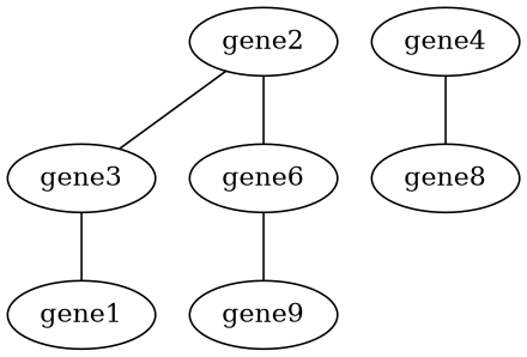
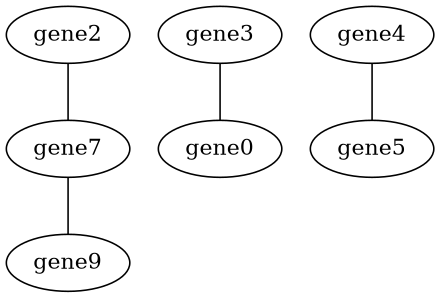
  strict graph {
    edge [weight=1]
    gene2
    gene3
-   gene6
-   gene1
+   gene6 [label=gene7]
+   gene1 [label=gene0]
    n5 [label=gene9]
    gene4
-   gene5 [label=gene8]
-   gene2 -- gene3
+   gene5
    gene2 -- gene6 [weight=2]
    gene3 -- gene1 [weight=0.5]
    gene6 -- n5 [weight=0.3]
    gene4 -- gene5
  }
